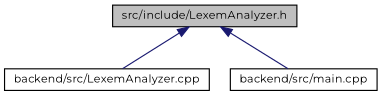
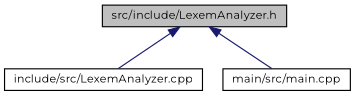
  digraph {
    fontname=Montserrat
    node [color=black fillcolor=white fontname=Montserrat fontsize=10 shape=record style=filled]
    edge [color=midnightblue dir=back fontname=Montserrat fontsize=10 labelfontname=Helvetica labelfontsize=10 style=solid]
    n1 [fillcolor=grey75 fontcolor=black height=0.2 label="src/include/LexemAnalyzer.h" width=0.4]
-   n2 [height=0.2 label="backend/src/LexemAnalyzer.cpp" width=0.4]
-   n3 [height=0.2 label="backend/src/main.cpp" width=0.4]
+   n2 [height=0.2 label="include/src/LexemAnalyzer.cpp" width=0.4]
+   n3 [height=0.2 label="main/src/main.cpp" width=0.4]
    n1 -> n2
    n1 -> n3
  }
